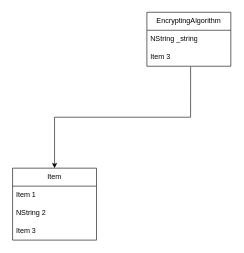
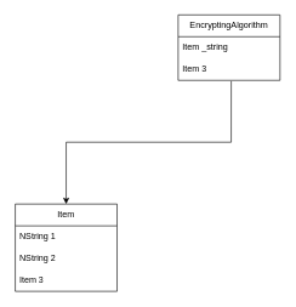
  <mxCell id="0" />
  <mxCell id="1" parent="0" />
  <mxCell id="2" value="" style="endArrow=classic;html=1;rounded=0;edgeStyle=orthogonalEdgeStyle;exitX=0.521;exitY=1.033;exitDx=0;exitDy=0;exitPerimeter=0;" edge="1" parent="1" source="9" target="3"><mxGeometry width="50" height="50" relative="1" as="geometry"><mxPoint x="320" y="190" as="sourcePoint" /><mxPoint x="90" y="270" as="targetPoint" /></mxGeometry></mxCell>
  <mxCell id="3" value="Item" style="swimlane;fontStyle=0;childLayout=stackLayout;horizontal=1;startSize=30;horizontalStack=0;resizeParent=1;resizeParentMax=0;resizeLast=0;collapsible=1;marginBottom=0;whiteSpace=wrap;html=1;" vertex="1" parent="1"><mxGeometry x="20" y="280" width="140" height="120" as="geometry" /></mxCell>
- <mxCell id="4" value="Item 1" style="text;strokeColor=none;fillColor=none;align=left;verticalAlign=middle;spacingLeft=4;spacingRight=4;overflow=hidden;points=[[0,0.5],[1,0.5]];portConstraint=eastwest;rotatable=0;whiteSpace=wrap;html=1;" vertex="1" parent="3"><mxGeometry y="30" width="140" height="30" as="geometry" /></mxCell>
+ <mxCell id="4" value="NString 1" style="text;strokeColor=none;fillColor=none;align=left;verticalAlign=middle;spacingLeft=4;spacingRight=4;overflow=hidden;points=[[0,0.5],[1,0.5]];portConstraint=eastwest;rotatable=0;whiteSpace=wrap;html=1;" vertex="1" parent="3"><mxGeometry y="30" width="140" height="30" as="geometry" /></mxCell>
  <mxCell id="5" value="NString 2" style="text;strokeColor=none;fillColor=none;align=left;verticalAlign=middle;spacingLeft=4;spacingRight=4;overflow=hidden;points=[[0,0.5],[1,0.5]];portConstraint=eastwest;rotatable=0;whiteSpace=wrap;html=1;" vertex="1" parent="3"><mxGeometry y="60" width="140" height="30" as="geometry" /></mxCell>
  <mxCell id="6" value="Item 3" style="text;strokeColor=none;fillColor=none;align=left;verticalAlign=middle;spacingLeft=4;spacingRight=4;overflow=hidden;points=[[0,0.5],[1,0.5]];portConstraint=eastwest;rotatable=0;whiteSpace=wrap;html=1;" vertex="1" parent="3"><mxGeometry y="90" width="140" height="30" as="geometry" /></mxCell>
  <mxCell id="7" value="EncryptingAlgorithm" style="swimlane;fontStyle=0;childLayout=stackLayout;horizontal=1;startSize=30;horizontalStack=0;resizeParent=1;resizeParentMax=0;resizeLast=0;collapsible=1;marginBottom=0;whiteSpace=wrap;html=1;" vertex="1" parent="1"><mxGeometry x="244" y="20" width="140" height="90" as="geometry" /></mxCell>
- <mxCell id="8" value="NString _string&lt;br&gt;" style="text;strokeColor=none;fillColor=none;align=left;verticalAlign=middle;spacingLeft=4;spacingRight=4;overflow=hidden;points=[[0,0.5],[1,0.5]];portConstraint=eastwest;rotatable=0;whiteSpace=wrap;html=1;" vertex="1" parent="7"><mxGeometry y="30" width="140" height="30" as="geometry" /></mxCell>
+ <mxCell id="8" value="Item _string&lt;br&gt;" style="text;strokeColor=none;fillColor=none;align=left;verticalAlign=middle;spacingLeft=4;spacingRight=4;overflow=hidden;points=[[0,0.5],[1,0.5]];portConstraint=eastwest;rotatable=0;whiteSpace=wrap;html=1;" vertex="1" parent="7"><mxGeometry y="30" width="140" height="30" as="geometry" /></mxCell>
  <mxCell id="9" value="Item 3" style="text;strokeColor=none;fillColor=none;align=left;verticalAlign=middle;spacingLeft=4;spacingRight=4;overflow=hidden;points=[[0,0.5],[1,0.5]];portConstraint=eastwest;rotatable=0;whiteSpace=wrap;html=1;" vertex="1" parent="7"><mxGeometry y="60" width="140" height="30" as="geometry" /></mxCell>
